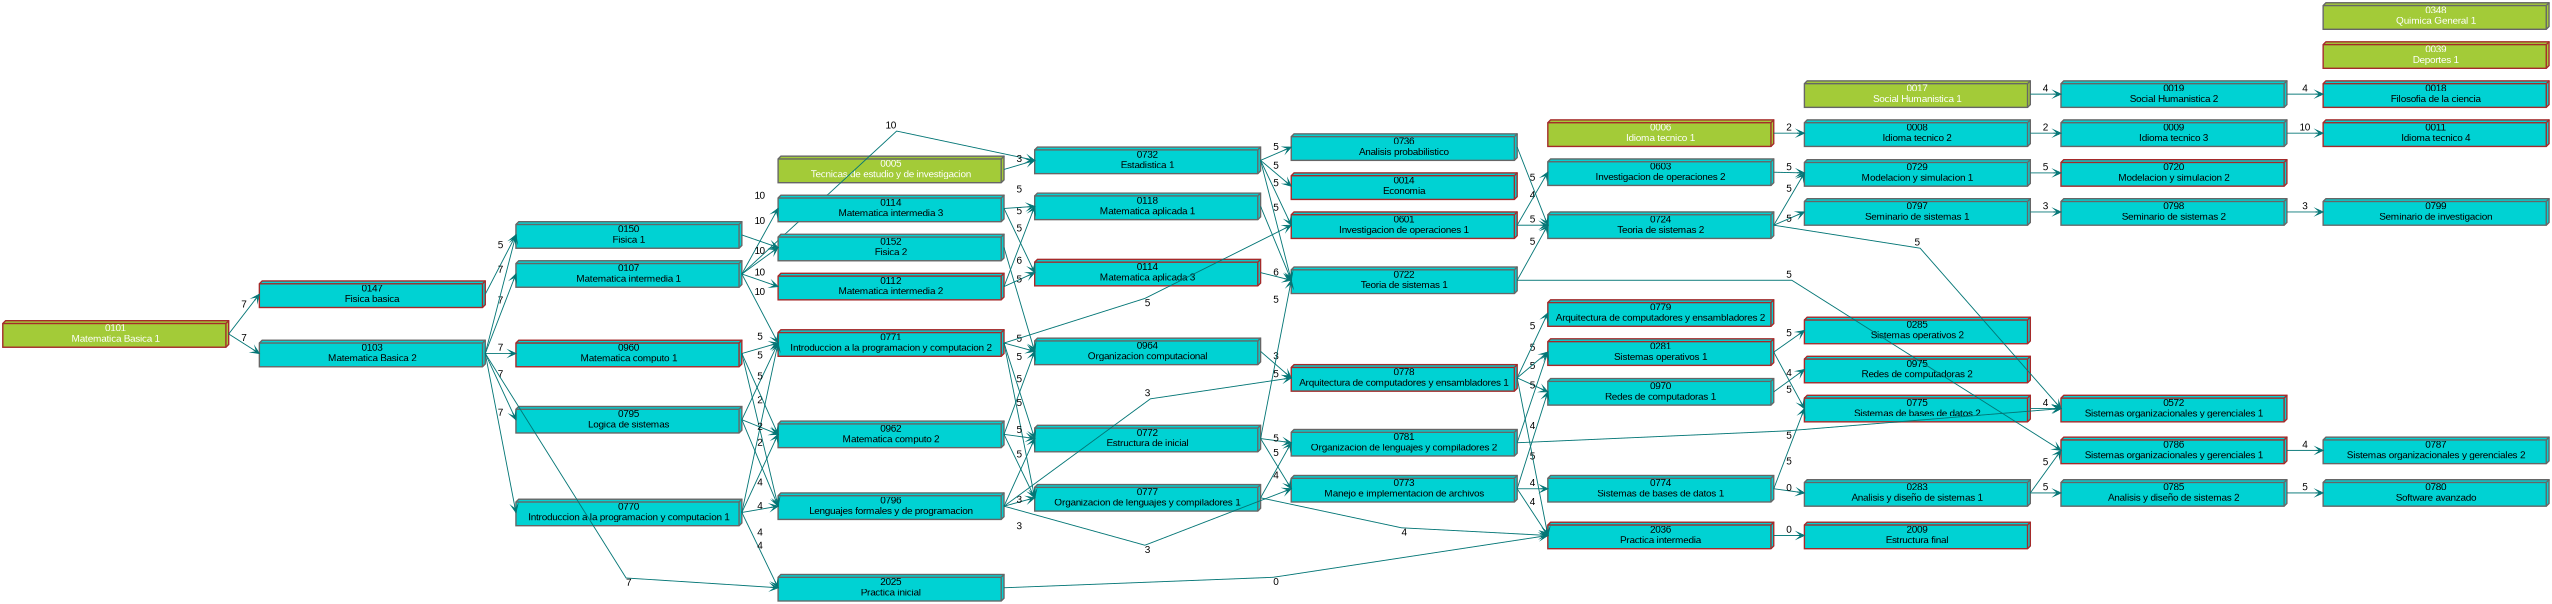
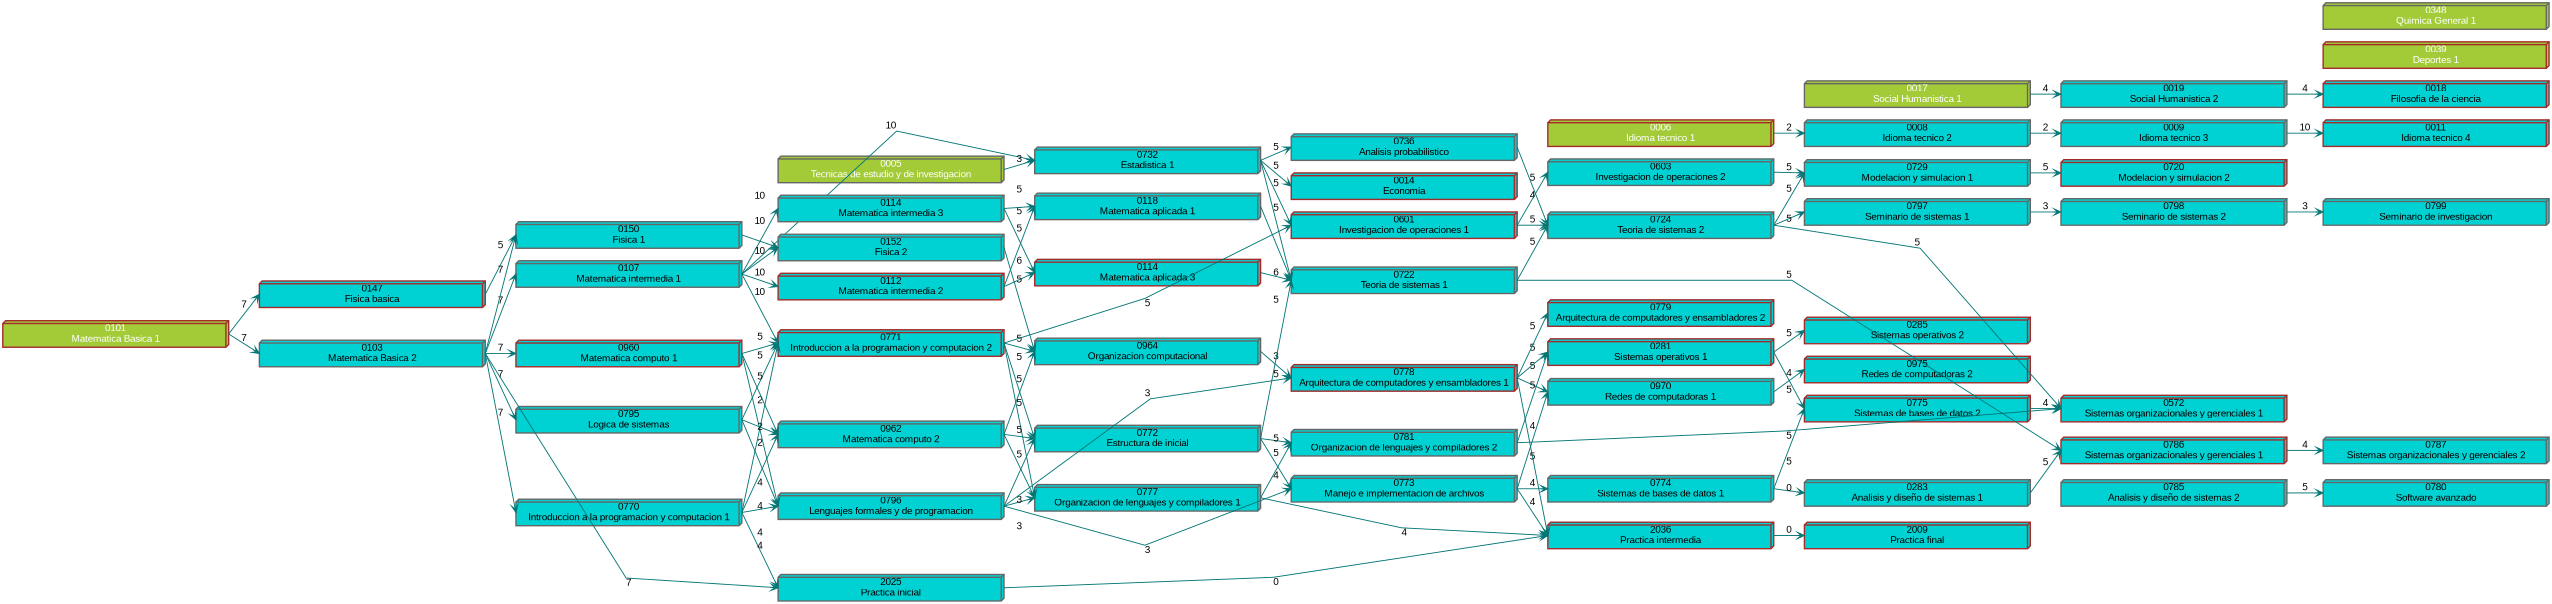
  digraph {
    fontname="Liberation Sans"
    rankdir=RL
    splines=false
    node [color=gray40 fillcolor="#00d2d3" fontname="Liberation Sans" penwidth=2 shape=box3d style=filled]
    edge [arrowtail=vee color="#027575" dir=back fontname="Liberation Sans" headport=e penwidth=1.3 tailport=w]
    n1 [color=brown label="0147\nFisica basica" width=4.5]
    n2 [color=brown fillcolor="#A3CB38" fontcolor=white label="0101\nMatematica Basica 1" width=4.5]
    n3 [label="0770\nIntroduccion a la programacion y computacion 1" width=4.5]
    n4 [label="0103\nMatematica Basica 2" width=4.5]
    n5 [label="0781\nOrganizacion de lenguajes y compiladores 2" width=4.5]
    n6 [label="0777\nOrganizacion de lenguajes y compiladores 1" width=4.5]
    n7 [label="0772\nEstructura de inicial" width=4.5]
    n8 [color=brown label="0771\nIntroduccion a la programacion y computacion 2" width=4.5]
    n9 [label="0796\nLenguajes formales y de programacion" width=4.5]
    n10 [label="0962\nMatematica computo 2" width=4.5]
    n11 [label="0107\nMatematica intermedia 1" width=4.5]
    n12 [label="0795\nLogica de sistemas" width=4.5]
    n13 [color=brown label="0960\nMatematica computo 1" width=4.5]
    n14 [label="0008\nIdioma tecnico 2" width=4.5]
    n15 [color=brown fillcolor="#A3CB38" fontcolor=white label="0006\nIdioma tecnico 1" width=4.5]
    n16 [fillcolor="#A3CB38" fontcolor=white label="0017\nSocial Humanistica 1" width=4.5]
    n17 [color=brown fillcolor="#A3CB38" fontcolor=white label="0039\nDeportes 1" width=4.5]
    n18 [fillcolor="#A3CB38" fontcolor=white label="0005\nTecnicas de estudio y de investigacion" width=4.5]
    n19 [label="0009\nIdioma tecnico 3" width=4.5]
    n20 [color=brown label="0011\nIdioma tecnico 4" width=4.5]
    n21 [color=brown label="0014\nEconomia" width=4.5]
    n22 [label="0732\nEstadistica 1" width=4.5]
    n23 [color=brown label="0018\nFilosofia de la ciencia" width=4.5]
    n24 [label="0019\nSocial Humanistica 2" width=4.5]
    n25 [color=brown label="0112\nMatematica intermedia 2" width=4.5]
    n26 [label="0114\nMatematica intermedia 3" width=4.5]
    n27 [color=brown label="0114\nMatematica aplicada 3" width=4.5]
    n28 [label="0118\nMatematica aplicada 1" width=4.5]
    n29 [color=brown label="0281\nSistemas operativos 1" width=4.5]
    n30 [color=brown label="0778\nArquitectura de computadores y ensambladores 1" width=4.5]
    n31 [label="0964\nOrganizacion computacional" width=4.5]
    n32 [label="0152\nFisica 2" width=4.5]
    n33 [label="0150\nFisica 1" width=4.5]
    n34 [fillcolor="#A3CB38" fontcolor=white label="0348\nQuimica General 1" width=4.5]
    n35 [label="0724\nTeoria de sistemas 2" width=4.5]
    n36 [label="0722\nTeoria de sistemas 1" width=4.5]
    n37 [color=brown label="0601\nInvestigacion de operaciones 1" width=4.5]
    n38 [label="0736\nAnalisis probabilistico" width=4.5]
    n39 [label="0283\nAnalisis y diseño de sistemas 1" width=4.5]
    n40 [label="0774\nSistemas de bases de datos 1" width=4.5]
    n41 [label="0773\nManejo e implementacion de archivos" width=4.5]
    n42 [color=brown label="0285\nSistemas operativos 2" width=4.5]
    n43 [label="0603\nInvestigacion de operaciones 2" width=4.5]
    n44 [color=brown label="0720\nModelacion y simulacion 2" width=4.5]
    n45 [label="0729\nModelacion y simulacion 1" width=4.5]
    n46 [color=brown label="0775\nSistemas de bases de datos 2" width=4.5]
    n47 [color=brown label="0779\nArquitectura de computadores y ensambladores 2" width=4.5]
    n48 [label="0780\nSoftware avanzado" width=4.5]
    n49 [label="0785\nAnalisis y diseño de sistemas 2" width=4.5]
    n50 [label="0799\nSeminario de investigacion" width=4.5]
    n51 [label="0798\nSeminario de sistemas 2" width=4.5]
    n52 [label="0797\nSeminario de sistemas 1" width=4.5]
    n53 [color=brown label="0975\nRedes de computadoras 2" width=4.5]
    n54 [label="0970\nRedes de computadoras 1" width=4.5]
    n55 [color=brown label="0786\nSistemas organizacionales y gerenciales 1" width=4.5]
    n56 [label="0787\nSistemas organizacionales y gerenciales 2" width=4.5]
    n57 [color=brown label="0572\nSistemas organizacionales y gerenciales 1" width=4.5]
-   n58 [color=brown label="2009\nEstructura final" width=4.5]
+   n58 [color=brown label="2009\nPractica final" width=4.5]
    n59 [color=brown label="2036\nPractica intermedia" width=4.5]
    n60 [label="2025\nPractica inicial" width=4.5]
    n1 -> n2 [label=7]
    n3 -> n4 [label=7]
    n4 -> n2 [label=7]
    n5 -> n6 [label=4]
    n5 -> n7 [label=5]
    n6 -> n8 [label=5]
    n6 -> n9 [label=3]
    n6 -> n10 [label=5]
    n7 -> n8 [label=5]
    n7 -> n9 [label=3]
    n7 -> n10 [label=5]
    n8 -> n3 [label=4]
    n8 -> n11 [label=10]
    n8 -> n12 [label=2]
    n8 -> n13 [label=5]
    n9 -> n3 [label=4]
    n9 -> n12 [label=2]
    n9 -> n13 [label=5]
    n10 -> n3 [label=4]
    n10 -> n12 [label=2]
    n10 -> n13 [label=5]
    n11 -> n4 [label=7]
    n12 -> n4 [label=7]
    n13 -> n4 [label=7]
    n14 -> n15 [label=2]
    n19 -> n14 [label=2]
    n20 -> n19 [label=10]
    n21 -> n22 [label=5]
    n22 -> n11 [label=10]
    n22 -> n18 [label=3]
    n23 -> n24 [label=4]
    n24 -> n16 [label=4]
    n25 -> n11 [label=10]
    n26 -> n11 [label=10]
    n27 -> n25 [label=5]
    n27 -> n26 [label=5]
    n28 -> n25 [label=5]
    n28 -> n26 [label=5]
    n29 -> n5 [label=5]
    n29 -> n30 [label=5]
    n30 -> n9 [label=3]
    n30 -> n31 [label=3]
    n31 -> n8 [label=5]
    n31 -> n10 [label=5]
    n31 -> n32 [label=6]
    n32 -> n11 [label=10]
    n32 -> n33 [label=10]
    n33 -> n1 [label=5]
    n33 -> n4 [label=7]
    n35 -> n36 [label=5]
    n35 -> n37 [label=5]
    n35 -> n38 [label=4]
    n36 -> n7 [label=5]
    n36 -> n22 [label=5]
    n36 -> n27 [label=5]
    n36 -> n28 [label=6]
    n37 -> n8 [label=5]
    n37 -> n22 [label=5]
    n38 -> n22 [label=5]
    n39 -> n40 [label=0]
    n40 -> n41 [label=4]
    n41 -> n7 [label=5]
    n41 -> n9 [label=3]
    n42 -> n29 [label=5]
    n43 -> n37 [label=5]
    n44 -> n45 [label=5]
    n45 -> n35 [label=5]
    n45 -> n43 [label=5]
    n46 -> n29 [label=5]
    n46 -> n40 [label=5]
    n47 -> n30 [label=5]
    n48 -> n49 [label=5]
-   n49 -> n39 [label=5]
    n50 -> n51 [label=3]
    n51 -> n52 [label=3]
    n52 -> n35 [label=5]
    n53 -> n54 [label=4]
    n54 -> n30 [label=5]
    n54 -> n41 [label=4]
    n55 -> n36 [label=5]
    n55 -> n39 [label=5]
    n56 -> n55 [label=4]
    n57 -> n5 [label=5]
    n57 -> n35 [label=5]
    n57 -> n46 [label=4]
    n58 -> n59 [label=0]
    n59 -> n6 [label=4]
    n59 -> n30 [label=5]
    n59 -> n41 [label=4]
    n59 -> n60 [label=0]
    n60 -> n3 [label=4]
    n60 -> n4 [label=7]
  }
